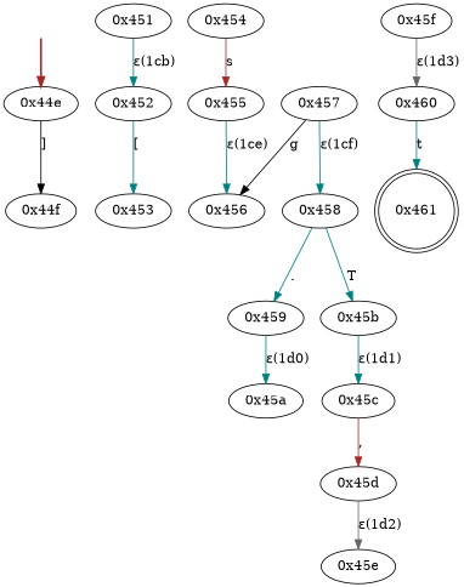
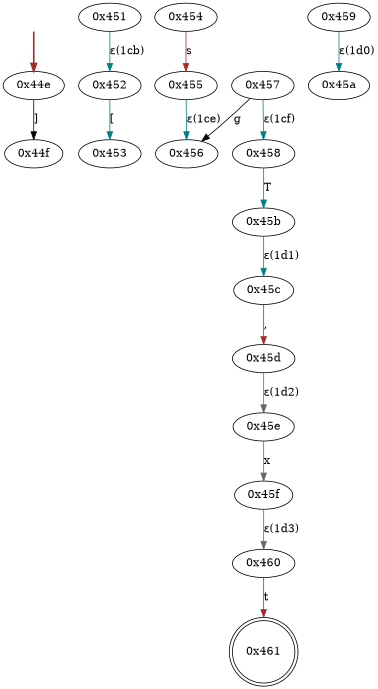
  digraph {
    edge [color=teal]
    fake [style=invisible]
    "0x44e" [root=true]
    "0x44f"
    "0x451"
    "0x452"
    "0x453"
    "0x454"
    "0x455"
    "0x456"
    "0x457"
    "0x458"
    "0x459"
    "0x45b"
    "0x45a"
    "0x45c"
    "0x45d"
    "0x45e"
    "0x45f"
    "0x460"
    "0x461" [shape=doublecircle]
    fake -> "0x44e" [color=brown style=bold]
    "0x44e" -> "0x44f" [color=black label="]"]
    "0x451" -> "0x452" [label="ε(1cb)"]
    "0x452" -> "0x453" [label="["]
    "0x454" -> "0x455" [color=brown label=s]
    "0x455" -> "0x456" [label="ε(1ce)"]
    "0x457" -> "0x456" [color=black label=g]
    "0x457" -> "0x458" [label="ε(1cf)"]
-   "0x458" -> "0x459" [label="."]
    "0x458" -> "0x45b" [label=T]
    "0x459" -> "0x45a" [label="ε(1d0)"]
    "0x45b" -> "0x45c" [label="ε(1d1)"]
    "0x45c" -> "0x45d" [color=brown label=","]
    "0x45d" -> "0x45e" [color=gray40 label="ε(1d2)"]
+   "0x45e" -> "0x45f" [color=gray40 label=x]
    "0x45f" -> "0x460" [color=gray40 label="ε(1d3)"]
-   "0x460" -> "0x461" [label=t]
+   "0x460" -> "0x461" [color=brown label=t]
  }
